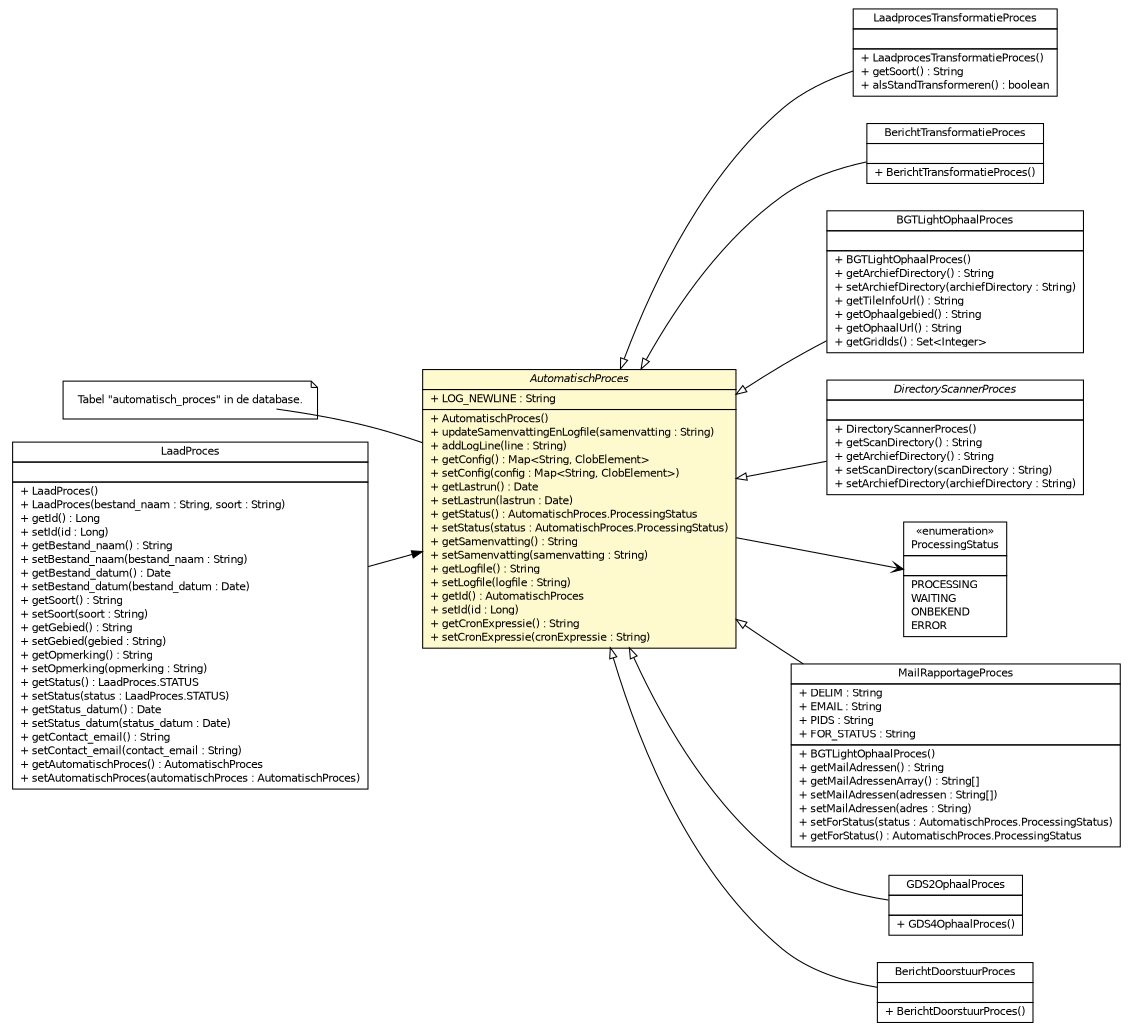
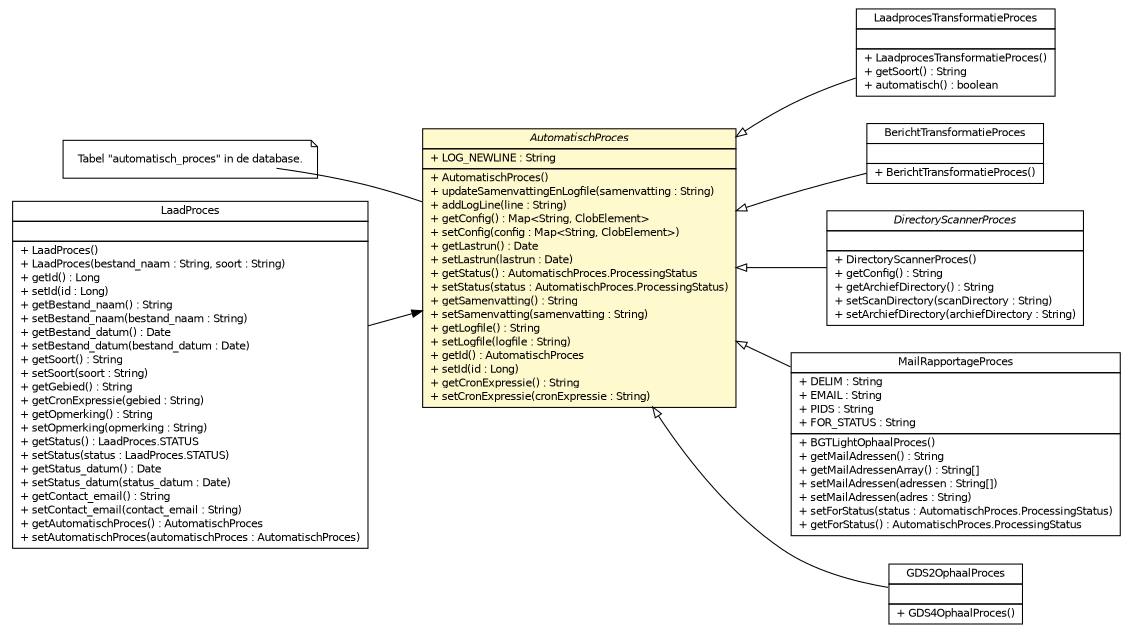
  digraph {
    nodesep=0.25
    rankdir=LR
    ranksep=0.5
    node [fontcolor=black fontname=Helvetica fontsize=10.0 shape=plaintext]
    edge [arrowtail=empty dir=back fontname=Helvetica fontsize=10 headport=p labelfontname=Helvetica labelfontsize=10 tailport=p]
-   n1 [label=<<table title="nl.b3p.brmo.persistence.staging.LaadprocesTransformatieProces" border="0" cellborder="1" cellspacing="0" cellpadding="2" port="p" href="./LaadprocesTransformatieProces.html"> 		<tr><td><table border="0" cellspacing="0" cellpadding="1"> <tr><td align="center" balign="center"> LaadprocesTransformatieProces </td></tr> 		</table></td></tr> 		<tr><td><table border="0" cellspacing="0" cellpadding="1"> <tr><td align="left" balign="left">  </td></tr> 		</table></td></tr> 		<tr><td><table border="0" cellspacing="0" cellpadding="1"> <tr><td align="left" balign="left"> + LaadprocesTransformatieProces() </td></tr> <tr><td align="left" balign="left"> + getSoort() : String </td></tr> <tr><td align="left" balign="left"> + alsStandTransformeren() : boolean </td></tr> 		</table></td></tr> 		</table>>]
+   n1 [label=<<table title="nl.b3p.brmo.persistence.staging.LaadprocesTransformatieProces" border="0" cellborder="1" cellspacing="0" cellpadding="2" port="p" href="./LaadprocesTransformatieProces.html"> 		<tr><td><table border="0" cellspacing="0" cellpadding="1"> <tr><td align="center" balign="center"> LaadprocesTransformatieProces </td></tr> 		</table></td></tr> 		<tr><td><table border="0" cellspacing="0" cellpadding="1"> <tr><td align="left" balign="left">  </td></tr> 		</table></td></tr> 		<tr><td><table border="0" cellspacing="0" cellpadding="1"> <tr><td align="left" balign="left"> + LaadprocesTransformatieProces() </td></tr> <tr><td align="left" balign="left"> + getSoort() : String </td></tr> <tr><td align="left" balign="left"> + automatisch() : boolean </td></tr> 		</table></td></tr> 		</table>>]
    n2 [label=<<table title="nl.b3p.brmo.persistence.staging.BerichtTransformatieProces" border="0" cellborder="1" cellspacing="0" cellpadding="2" port="p" href="./BerichtTransformatieProces.html"> 		<tr><td><table border="0" cellspacing="0" cellpadding="1"> <tr><td align="center" balign="center"> BerichtTransformatieProces </td></tr> 		</table></td></tr> 		<tr><td><table border="0" cellspacing="0" cellpadding="1"> <tr><td align="left" balign="left">  </td></tr> 		</table></td></tr> 		<tr><td><table border="0" cellspacing="0" cellpadding="1"> <tr><td align="left" balign="left"> + BerichtTransformatieProces() </td></tr> 		</table></td></tr> 		</table>>]
-   n3 [label=<<table title="nl.b3p.brmo.persistence.staging.BGTLightOphaalProces" border="0" cellborder="1" cellspacing="0" cellpadding="2" port="p" href="./BGTLightOphaalProces.html"> 		<tr><td><table border="0" cellspacing="0" cellpadding="1"> <tr><td align="center" balign="center"> BGTLightOphaalProces </td></tr> 		</table></td></tr> 		<tr><td><table border="0" cellspacing="0" cellpadding="1"> <tr><td align="left" balign="left">  </td></tr> 		</table></td></tr> 		<tr><td><table border="0" cellspacing="0" cellpadding="1"> <tr><td align="left" balign="left"> + BGTLightOphaalProces() </td></tr> <tr><td align="left" balign="left"> + getArchiefDirectory() : String </td></tr> <tr><td align="left" balign="left"> + setArchiefDirectory(archiefDirectory : String) </td></tr> <tr><td align="left" balign="left"> + getTileInfoUrl() : String </td></tr> <tr><td align="left" balign="left"> + getOphaalgebied() : String </td></tr> <tr><td align="left" balign="left"> + getOphaalUrl() : String </td></tr> <tr><td align="left" balign="left"> + getGridIds() : Set&lt;Integer&gt; </td></tr> 		</table></td></tr> 		</table>>]
-   n4 [label=<<table title="nl.b3p.brmo.persistence.staging.DirectoryScannerProces" border="0" cellborder="1" cellspacing="0" cellpadding="2" port="p" href="./DirectoryScannerProces.html"> 		<tr><td><table border="0" cellspacing="0" cellpadding="1"> <tr><td align="center" balign="center"><font face="Helvetica-Oblique"> DirectoryScannerProces </font></td></tr> 		</table></td></tr> 		<tr><td><table border="0" cellspacing="0" cellpadding="1"> <tr><td align="left" balign="left">  </td></tr> 		</table></td></tr> 		<tr><td><table border="0" cellspacing="0" cellpadding="1"> <tr><td align="left" balign="left"> + DirectoryScannerProces() </td></tr> <tr><td align="left" balign="left"> + getScanDirectory() : String </td></tr> <tr><td align="left" balign="left"> + getArchiefDirectory() : String </td></tr> <tr><td align="left" balign="left"> + setScanDirectory(scanDirectory : String) </td></tr> <tr><td align="left" balign="left"> + setArchiefDirectory(archiefDirectory : String) </td></tr> 		</table></td></tr> 		</table>>]
+   n4 [label=<<table title="nl.b3p.brmo.persistence.staging.DirectoryScannerProces" border="0" cellborder="1" cellspacing="0" cellpadding="2" port="p" href="./DirectoryScannerProces.html"> 		<tr><td><table border="0" cellspacing="0" cellpadding="1"> <tr><td align="center" balign="center"><font face="Helvetica-Oblique"> DirectoryScannerProces </font></td></tr> 		</table></td></tr> 		<tr><td><table border="0" cellspacing="0" cellpadding="1"> <tr><td align="left" balign="left">  </td></tr> 		</table></td></tr> 		<tr><td><table border="0" cellspacing="0" cellpadding="1"> <tr><td align="left" balign="left"> + DirectoryScannerProces() </td></tr> <tr><td align="left" balign="left"> + getConfig() : String </td></tr> <tr><td align="left" balign="left"> + getArchiefDirectory() : String </td></tr> <tr><td align="left" balign="left"> + setScanDirectory(scanDirectory : String) </td></tr> <tr><td align="left" balign="left"> + setArchiefDirectory(archiefDirectory : String) </td></tr> 		</table></td></tr> 		</table>>]
    n5 [label=<<table title="nl.b3p.brmo.persistence.staging.AutomatischProces" border="0" cellborder="1" cellspacing="0" cellpadding="2" port="p" bgcolor="lemonChiffon" href="./AutomatischProces.html"> 		<tr><td><table border="0" cellspacing="0" cellpadding="1"> <tr><td align="center" balign="center"><font face="Helvetica-Oblique"> AutomatischProces </font></td></tr> 		</table></td></tr> 		<tr><td><table border="0" cellspacing="0" cellpadding="1"> <tr><td align="left" balign="left"> + LOG_NEWLINE : String </td></tr> 		</table></td></tr> 		<tr><td><table border="0" cellspacing="0" cellpadding="1"> <tr><td align="left" balign="left"> + AutomatischProces() </td></tr> <tr><td align="left" balign="left"> + updateSamenvattingEnLogfile(samenvatting : String) </td></tr> <tr><td align="left" balign="left"> + addLogLine(line : String) </td></tr> <tr><td align="left" balign="left"> + getConfig() : Map&lt;String, ClobElement&gt; </td></tr> <tr><td align="left" balign="left"> + setConfig(config : Map&lt;String, ClobElement&gt;) </td></tr> <tr><td align="left" balign="left"> + getLastrun() : Date </td></tr> <tr><td align="left" balign="left"> + setLastrun(lastrun : Date) </td></tr> <tr><td align="left" balign="left"> + getStatus() : AutomatischProces.ProcessingStatus </td></tr> <tr><td align="left" balign="left"> + setStatus(status : AutomatischProces.ProcessingStatus) </td></tr> <tr><td align="left" balign="left"> + getSamenvatting() : String </td></tr> <tr><td align="left" balign="left"> + setSamenvatting(samenvatting : String) </td></tr> <tr><td align="left" balign="left"> + getLogfile() : String </td></tr> <tr><td align="left" balign="left"> + setLogfile(logfile : String) </td></tr> <tr><td align="left" balign="left"> + getId() : AutomatischProces </td></tr> <tr><td align="left" balign="left"> + setId(id : Long) </td></tr> <tr><td align="left" balign="left"> + getCronExpressie() : String </td></tr> <tr><td align="left" balign="left"> + setCronExpressie(cronExpressie : String) </td></tr> 		</table></td></tr> 		</table>>]
-   n6 [label=<<table title="nl.b3p.brmo.persistence.staging.AutomatischProces.ProcessingStatus" border="0" cellborder="1" cellspacing="0" cellpadding="2" port="p" href="./AutomatischProces.ProcessingStatus.html"> 		<tr><td><table border="0" cellspacing="0" cellpadding="1"> <tr><td align="center" balign="center"> &#171;enumeration&#187; </td></tr> <tr><td align="center" balign="center"> ProcessingStatus </td></tr> 		</table></td></tr> 		<tr><td><table border="0" cellspacing="0" cellpadding="1"> <tr><td align="left" balign="left">  </td></tr> 		</table></td></tr> 		<tr><td><table border="0" cellspacing="0" cellpadding="1"> <tr><td align="left" balign="left"> PROCESSING </td></tr> <tr><td align="left" balign="left"> WAITING </td></tr> <tr><td align="left" balign="left"> ONBEKEND </td></tr> <tr><td align="left" balign="left"> ERROR </td></tr> 		</table></td></tr> 		</table>>]
    n7 [label=<<table title="nl.b3p.brmo.persistence.staging.MailRapportageProces" border="0" cellborder="1" cellspacing="0" cellpadding="2" port="p" href="./MailRapportageProces.html"> 		<tr><td><table border="0" cellspacing="0" cellpadding="1"> <tr><td align="center" balign="center"> MailRapportageProces </td></tr> 		</table></td></tr> 		<tr><td><table border="0" cellspacing="0" cellpadding="1"> <tr><td align="left" balign="left"> + DELIM : String </td></tr> <tr><td align="left" balign="left"> + EMAIL : String </td></tr> <tr><td align="left" balign="left"> + PIDS : String </td></tr> <tr><td align="left" balign="left"> + FOR_STATUS : String </td></tr> 		</table></td></tr> 		<tr><td><table border="0" cellspacing="0" cellpadding="1"> <tr><td align="left" balign="left"> + BGTLightOphaalProces() </td></tr> <tr><td align="left" balign="left"> + getMailAdressen() : String </td></tr> <tr><td align="left" balign="left"> + getMailAdressenArray() : String[] </td></tr> <tr><td align="left" balign="left"> + setMailAdressen(adressen : String[]) </td></tr> <tr><td align="left" balign="left"> + setMailAdressen(adres : String) </td></tr> <tr><td align="left" balign="left"> + setForStatus(status : AutomatischProces.ProcessingStatus) </td></tr> <tr><td align="left" balign="left"> + getForStatus() : AutomatischProces.ProcessingStatus </td></tr> 		</table></td></tr> 		</table>>]
    n8 [label=<<table title="nl.b3p.brmo.persistence.staging.GDS2OphaalProces" border="0" cellborder="1" cellspacing="0" cellpadding="2" port="p" href="./GDS2OphaalProces.html"> 		<tr><td><table border="0" cellspacing="0" cellpadding="1"> <tr><td align="center" balign="center"> GDS2OphaalProces </td></tr> 		</table></td></tr> 		<tr><td><table border="0" cellspacing="0" cellpadding="1"> <tr><td align="left" balign="left">  </td></tr> 		</table></td></tr> 		<tr><td><table border="0" cellspacing="0" cellpadding="1"> <tr><td align="left" balign="left"> + GDS4OphaalProces() </td></tr> 		</table></td></tr> 		</table>>]
-   n9 [label=<<table title="nl.b3p.brmo.persistence.staging.BerichtDoorstuurProces" border="0" cellborder="1" cellspacing="0" cellpadding="2" port="p" href="./BerichtDoorstuurProces.html"> 		<tr><td><table border="0" cellspacing="0" cellpadding="1"> <tr><td align="center" balign="center"> BerichtDoorstuurProces </td></tr> 		</table></td></tr> 		<tr><td><table border="0" cellspacing="0" cellpadding="1"> <tr><td align="left" balign="left">  </td></tr> 		</table></td></tr> 		<tr><td><table border="0" cellspacing="0" cellpadding="1"> <tr><td align="left" balign="left"> + BerichtDoorstuurProces() </td></tr> 		</table></td></tr> 		</table>>]
    n10 [label=<<table title="nl.b3p.brmo.persistence.staging.AutomatischProces" border="0" cellborder="0" cellspacing="0" cellpadding="2" port="p" href="./AutomatischProces.html"> 		<tr><td><table border="0" cellspacing="0" cellpadding="1"> <tr><td align="left" balign="left"> Tabel "automatisch_proces" in de database. </td></tr> 		</table></td></tr> 		</table>> shape=note]
-   n11 [label=<<table title="nl.b3p.brmo.persistence.staging.LaadProces" border="0" cellborder="1" cellspacing="0" cellpadding="2" port="p" href="./LaadProces.html"> 		<tr><td><table border="0" cellspacing="0" cellpadding="1"> <tr><td align="center" balign="center"> LaadProces </td></tr> 		</table></td></tr> 		<tr><td><table border="0" cellspacing="0" cellpadding="1"> <tr><td align="left" balign="left">  </td></tr> 		</table></td></tr> 		<tr><td><table border="0" cellspacing="0" cellpadding="1"> <tr><td align="left" balign="left"> + LaadProces() </td></tr> <tr><td align="left" balign="left"> + LaadProces(bestand_naam : String, soort : String) </td></tr> <tr><td align="left" balign="left"> + getId() : Long </td></tr> <tr><td align="left" balign="left"> + setId(id : Long) </td></tr> <tr><td align="left" balign="left"> + getBestand_naam() : String </td></tr> <tr><td align="left" balign="left"> + setBestand_naam(bestand_naam : String) </td></tr> <tr><td align="left" balign="left"> + getBestand_datum() : Date </td></tr> <tr><td align="left" balign="left"> + setBestand_datum(bestand_datum : Date) </td></tr> <tr><td align="left" balign="left"> + getSoort() : String </td></tr> <tr><td align="left" balign="left"> + setSoort(soort : String) </td></tr> <tr><td align="left" balign="left"> + getGebied() : String </td></tr> <tr><td align="left" balign="left"> + setGebied(gebied : String) </td></tr> <tr><td align="left" balign="left"> + getOpmerking() : String </td></tr> <tr><td align="left" balign="left"> + setOpmerking(opmerking : String) </td></tr> <tr><td align="left" balign="left"> + getStatus() : LaadProces.STATUS </td></tr> <tr><td align="left" balign="left"> + setStatus(status : LaadProces.STATUS) </td></tr> <tr><td align="left" balign="left"> + getStatus_datum() : Date </td></tr> <tr><td align="left" balign="left"> + setStatus_datum(status_datum : Date) </td></tr> <tr><td align="left" balign="left"> + getContact_email() : String </td></tr> <tr><td align="left" balign="left"> + setContact_email(contact_email : String) </td></tr> <tr><td align="left" balign="left"> + getAutomatischProces() : AutomatischProces </td></tr> <tr><td align="left" balign="left"> + setAutomatischProces(automatischProces : AutomatischProces) </td></tr> 		</table></td></tr> 		</table>>]
+   n11 [label=<<table title="nl.b3p.brmo.persistence.staging.LaadProces" border="0" cellborder="1" cellspacing="0" cellpadding="2" port="p" href="./LaadProces.html"> 		<tr><td><table border="0" cellspacing="0" cellpadding="1"> <tr><td align="center" balign="center"> LaadProces </td></tr> 		</table></td></tr> 		<tr><td><table border="0" cellspacing="0" cellpadding="1"> <tr><td align="left" balign="left">  </td></tr> 		</table></td></tr> 		<tr><td><table border="0" cellspacing="0" cellpadding="1"> <tr><td align="left" balign="left"> + LaadProces() </td></tr> <tr><td align="left" balign="left"> + LaadProces(bestand_naam : String, soort : String) </td></tr> <tr><td align="left" balign="left"> + getId() : Long </td></tr> <tr><td align="left" balign="left"> + setId(id : Long) </td></tr> <tr><td align="left" balign="left"> + getBestand_naam() : String </td></tr> <tr><td align="left" balign="left"> + setBestand_naam(bestand_naam : String) </td></tr> <tr><td align="left" balign="left"> + getBestand_datum() : Date </td></tr> <tr><td align="left" balign="left"> + setBestand_datum(bestand_datum : Date) </td></tr> <tr><td align="left" balign="left"> + getSoort() : String </td></tr> <tr><td align="left" balign="left"> + setSoort(soort : String) </td></tr> <tr><td align="left" balign="left"> + getGebied() : String </td></tr> <tr><td align="left" balign="left"> + getCronExpressie(gebied : String) </td></tr> <tr><td align="left" balign="left"> + getOpmerking() : String </td></tr> <tr><td align="left" balign="left"> + setOpmerking(opmerking : String) </td></tr> <tr><td align="left" balign="left"> + getStatus() : LaadProces.STATUS </td></tr> <tr><td align="left" balign="left"> + setStatus(status : LaadProces.STATUS) </td></tr> <tr><td align="left" balign="left"> + getStatus_datum() : Date </td></tr> <tr><td align="left" balign="left"> + setStatus_datum(status_datum : Date) </td></tr> <tr><td align="left" balign="left"> + getContact_email() : String </td></tr> <tr><td align="left" balign="left"> + setContact_email(contact_email : String) </td></tr> <tr><td align="left" balign="left"> + getAutomatischProces() : AutomatischProces </td></tr> <tr><td align="left" balign="left"> + setAutomatischProces(automatischProces : AutomatischProces) </td></tr> 		</table></td></tr> 		</table>>]
    n5 -> n1
    n5 -> n2
-   n5 -> n3
    n5 -> n4
-   n5 -> n6 [arrowhead=open color=black fontcolor=black fontsize=10.0 arrowtail="" dir=""]
    n5 -> n7
    n5 -> n8
-   n5 -> n9
    n10 -> n5 [arrowhead=none arrowtail="" dir=""]
    n11 -> n5 [arrowhead=normal color=black fontcolor=black fontsize=10.0 arrowtail="" dir=""]
  }
